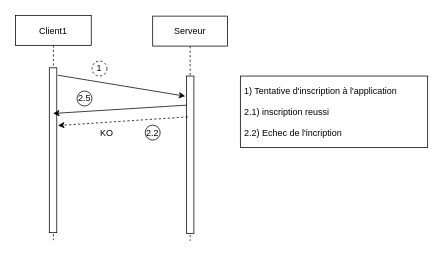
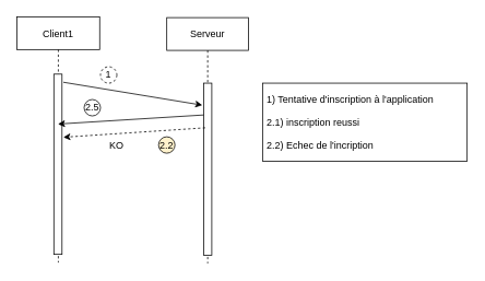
  <mxCell id="0" />
  <mxCell id="1" parent="0" />
  <mxCell id="2" value="Client1" style="shape=umlLifeline;perimeter=lifelinePerimeter;container=1;collapsible=0;recursiveResize=0;rounded=0;shadow=0;strokeWidth=1;" parent="1" vertex="1"><mxGeometry x="20" y="20" width="101" height="300" as="geometry" /></mxCell>
  <mxCell id="3" value="" style="points=[];perimeter=orthogonalPerimeter;rounded=0;shadow=0;strokeWidth=1;" parent="2" vertex="1"><mxGeometry x="45" y="70" width="10" height="220" as="geometry" /></mxCell>
  <mxCell id="4" value="Serveur" style="shape=umlLifeline;perimeter=lifelinePerimeter;container=1;collapsible=0;recursiveResize=0;rounded=0;shadow=0;strokeWidth=1;" parent="1" vertex="1"><mxGeometry x="203" y="21" width="100" height="300" as="geometry" /></mxCell>
  <mxCell id="5" value="" style="points=[];perimeter=orthogonalPerimeter;rounded=0;shadow=0;strokeWidth=1;" parent="4" vertex="1"><mxGeometry x="45" y="80" width="10" height="210" as="geometry" /></mxCell>
  <mxCell id="6" value="" style="endArrow=classic;html=1;fontFamily=Helvetica;exitX=1.16;exitY=0.045;exitDx=0;exitDy=0;exitPerimeter=0;entryX=-0.16;entryY=0.128;entryDx=0;entryDy=0;entryPerimeter=0;" parent="1" source="3" target="5" edge="1"><mxGeometry width="50" height="50" relative="1" as="geometry"><mxPoint x="283" y="111" as="sourcePoint" /><mxPoint x="333" y="61" as="targetPoint" /></mxGeometry></mxCell>
  <mxCell id="7" value="" style="endArrow=classic;html=1;fontFamily=Helvetica;dashed=1;entryX=1.16;entryY=0.957;entryDx=0;entryDy=0;entryPerimeter=0;" parent="1" edge="1"><mxGeometry width="50" height="50" relative="1" as="geometry"><mxPoint x="250" y="155.5" as="sourcePoint" /><mxPoint x="76.6" y="167.04" as="targetPoint" /></mxGeometry></mxCell>
  <mxCell id="8" value="KO&lt;span style=&quot;color: rgba(0 , 0 , 0 , 0) ; font-family: monospace ; font-size: 0px&quot;&gt;%3CmxGraphModel%3E%3Croot%3E%3CmxCell%20id%3D%220%22%2F%3E%3CmxCell%20id%3D%221%22%20parent%3D%220%22%2F%3E%3CmxCell%20id%3D%222%22%20value%3D%22OK%22%20style%3D%22text%3Bhtml%3D1%3BstrokeColor%3Dnone%3BfillColor%3Dnone%3Balign%3Dcenter%3BverticalAlign%3Dmiddle%3BwhiteSpace%3Dwrap%3Brounded%3D0%3BfontFamily%3DHelvetica%3B%22%20vertex%3D%221%22%20parent%3D%221%22%3E%3CmxGeometry%20x%3D%22200%22%20y%3D%22320%22%20width%3D%2240%22%20height%3D%2220%22%20as%3D%22geometry%22%2F%3E%3C%2FmxCell%3E%3C%2Froot%3E%3C%2FmxGraphModel%3E&lt;/span&gt;&lt;span style=&quot;color: rgba(0 , 0 , 0 , 0) ; font-family: monospace ; font-size: 0px&quot;&gt;%3CmxGraphModel%3E%3Croot%3E%3CmxCell%20id%3D%220%22%2F%3E%3CmxCell%20id%3D%221%22%20parent%3D%220%22%2F%3E%3CmxCell%20id%3D%222%22%20value%3D%22OK%22%20style%3D%22text%3Bhtml%3D1%3BstrokeColor%3Dnone%3BfillColor%3Dnone%3Balign%3Dcenter%3BverticalAlign%3Dmiddle%3BwhiteSpace%3Dwrap%3Brounded%3D0%3BfontFamily%3DHelvetica%3B%22%20vertex%3D%221%22%20parent%3D%221%22%3E%3CmxGeometry%20x%3D%22200%22%20y%3D%22320%22%20width%3D%2240%22%20height%3D%2220%22%20as%3D%22geometry%22%2F%3E%3C%2FmxCell%3E%3C%2Froot%3E%3C%2FmxGraphModel%3E&lt;/span&gt;" style="text;html=1;strokeColor=none;fillColor=none;align=center;verticalAlign=middle;whiteSpace=wrap;rounded=0;fontFamily=Helvetica;" parent="1" vertex="1"><mxGeometry x="122" y="166.5" width="40" height="20" as="geometry" /></mxCell>
  <mxCell id="9" value="1" style="ellipse;whiteSpace=wrap;html=1;aspect=fixed;fontFamily=Helvetica;dashed=1;" parent="1" vertex="1"><mxGeometry x="122" y="81" width="20" height="20" as="geometry" /></mxCell>
  <mxCell id="10" value="2.5" style="ellipse;whiteSpace=wrap;html=1;aspect=fixed;fontFamily=Helvetica;" parent="1" vertex="1"><mxGeometry x="102" y="121" width="20" height="20" as="geometry" /></mxCell>
- <mxCell id="11" value="2.2" style="ellipse;whiteSpace=wrap;html=1;aspect=fixed;fontFamily=Helvetica;" vertex="1" parent="1"><mxGeometry x="193" y="166.5" width="20" height="20" as="geometry" /></mxCell>
+ <mxCell id="11" value="2.2" style="ellipse;whiteSpace=wrap;html=1;aspect=fixed;fontFamily=Helvetica;fillColor=#fff2cc;" vertex="1" parent="1"><mxGeometry x="193" y="166.5" width="20" height="20" as="geometry" /></mxCell>
  <mxCell id="12" value="" style="endArrow=classic;html=1;fontFamily=Helvetica;exitX=0;exitY=0.185;exitDx=0;exitDy=0;exitPerimeter=0;entryX=0.5;entryY=0.277;entryDx=0;entryDy=0;entryPerimeter=0;" edge="1" parent="1" source="5" target="3"><mxGeometry width="50" height="50" relative="1" as="geometry"><mxPoint x="86.6" y="109.9" as="sourcePoint" /><mxPoint x="256.4" y="137.88" as="targetPoint" /></mxGeometry></mxCell>
  <mxCell id="13" value="&lt;span&gt;&amp;nbsp;1) Tentative d'inscription à l'application&lt;/span&gt;&lt;br&gt;&lt;br&gt;&lt;span&gt;&amp;nbsp;2.1) inscription reussi&lt;/span&gt;&lt;br&gt;&lt;br&gt;&lt;div&gt;&lt;span&gt;&amp;nbsp;2.2) Echec de l'incription&lt;/span&gt;&lt;/div&gt;" style="rounded=0;whiteSpace=wrap;html=1;align=left;" vertex="1" parent="1"><mxGeometry x="320" y="101" width="250" height="95.5" as="geometry" /></mxCell>
